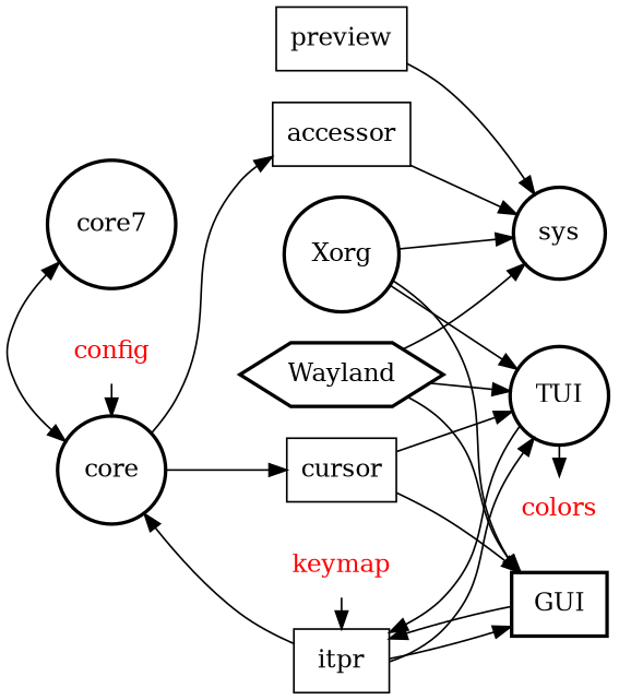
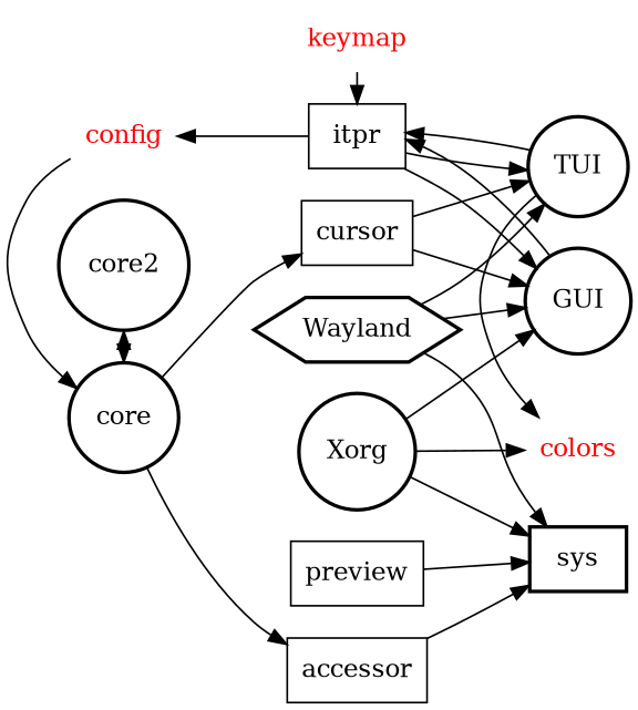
  digraph {
    rankdir=LR
    node [fontcolor=black shape=circle style=bold]
    edge [fontcolor=gray fontsize=9]
    n1 [fontcolor=red label=config shape=none style=""]
    n2 [label=core]
    n3 [fontcolor=red label=colors shape=none style=""]
    n4 [label=TUI]
    n5 [fontcolor=red label=keymap shape=none style=""]
    n6 [label=itpr shape=box style=solid]
    n7 [label=cursor shape=box style=solid]
-   n8 [label=GUI shape=box]
+   n8 [label=GUI]
    n9 [label=accessor shape=box style=solid]
    n10 [label=preview shape=box style=solid]
    n11 [label=Xorg]
    n12 [label=Wayland shape=hexagon]
-   core2 [label=core7]
-   sys
+   core2
+   sys [shape=box]
    subgraph sub_1 {
      rank=same
      n1
      n2
    }
    subgraph sub_2 {
      rank=same
      n3
      n4
    }
    subgraph sub_3 {
      rank=same
      n5
      n6
      n7
    }
    subgraph sub_4 {
      rank=same
      n4
      n8
    }
    subgraph sub_5 {
      rank=same
      n9
      n10
    }
    subgraph sub_6 {
      rank=same
      n11
      n12
    }
    subgraph sub_7 {
      rank=same
      n2
      core2
    }
    n1 -> n2
    n2 -> n7
    n2 -> n9
    n4 -> n3
    n4 -> n6
    n5 -> n6
-   n6 -> n2
+   n6 -> n1
    n6 -> n4
    n6 -> n8
    n7 -> n4
    n7 -> n8
    n8 -> n6
    n9 -> sys
    n10 -> sys
-   n11 -> n4
+   n11 -> n3
    n11 -> n8
    n11 -> sys
    n12 -> n4
    n12 -> n8
    n12 -> sys
    core2 -> n2 [dir=both]
  }
